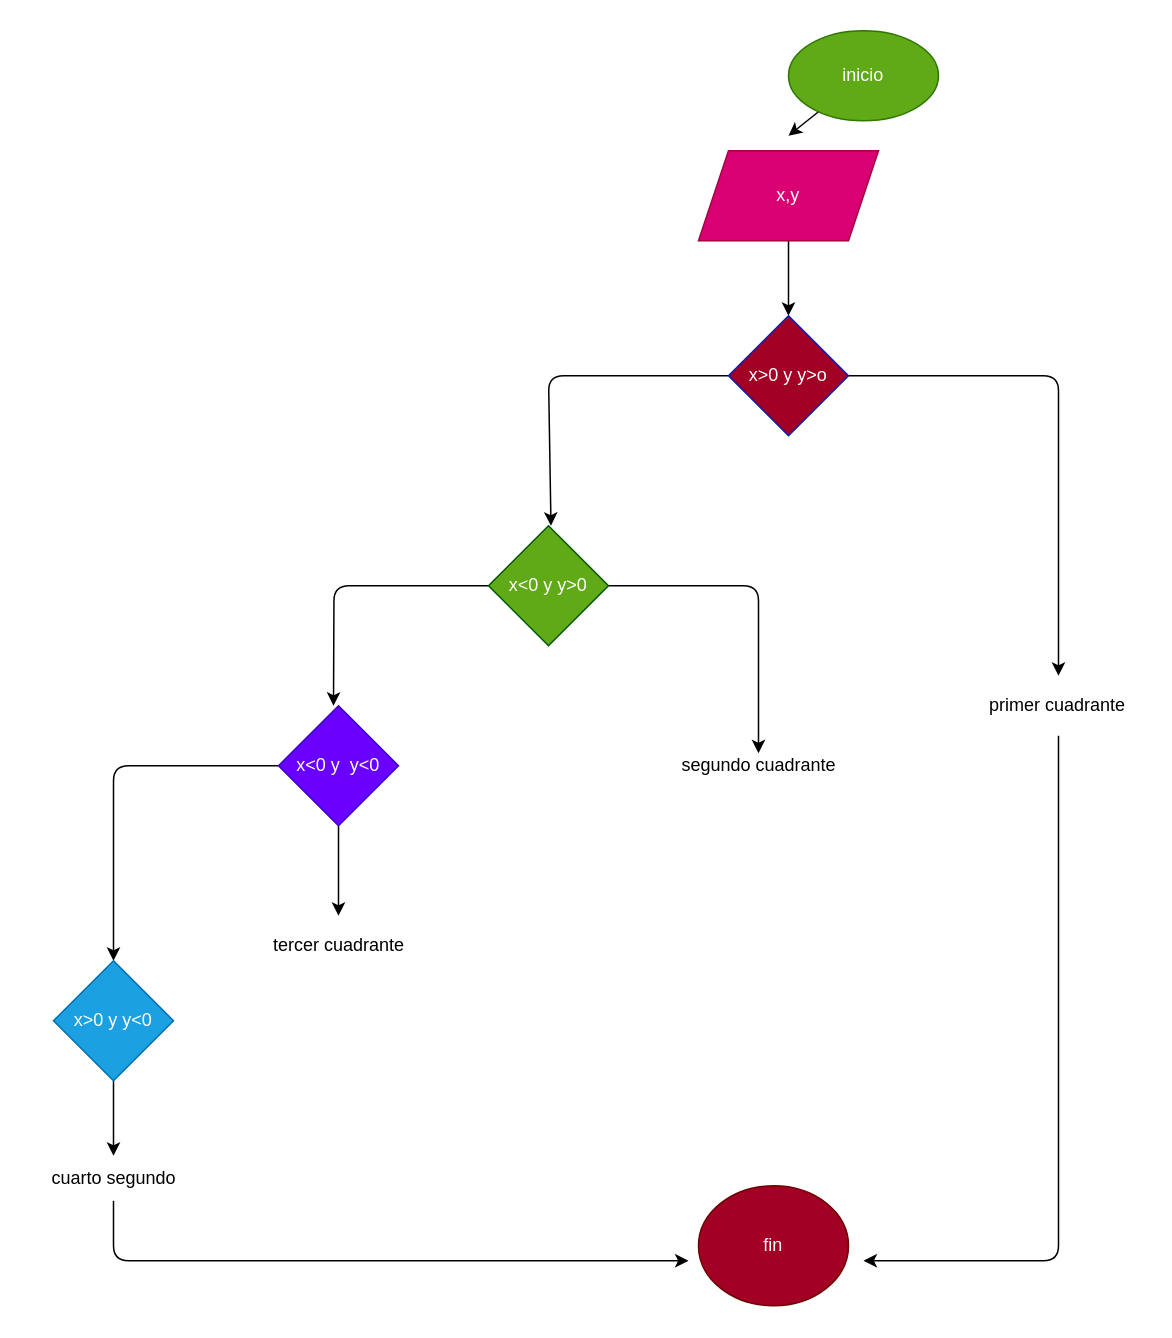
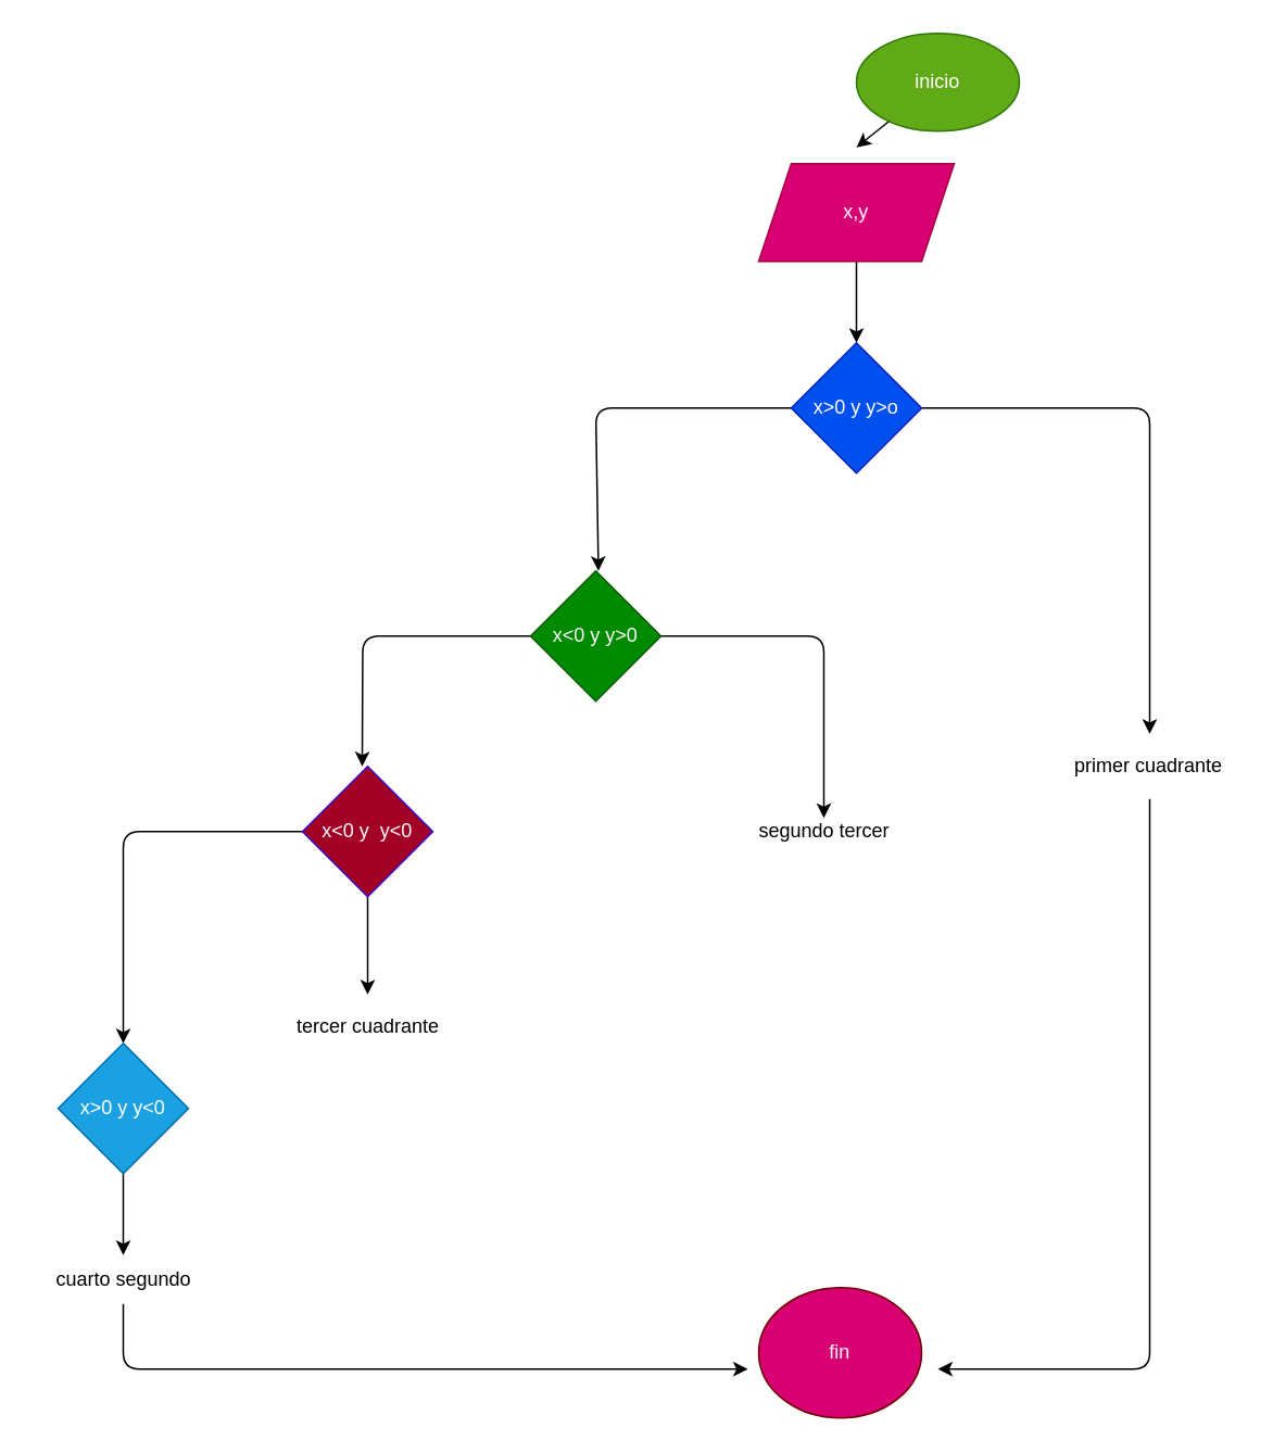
  <mxCell id="0" />
  <mxCell id="1" parent="0" />
  <mxCell id="2" style="edgeStyle=none;html=1;" edge="1" parent="1" source="3"><mxGeometry relative="1" as="geometry"><mxPoint x="525" y="90" as="targetPoint" /></mxGeometry></mxCell>
  <mxCell id="3" value="inicio" style="ellipse;whiteSpace=wrap;html=1;fillColor=#60a917;fontColor=#ffffff;strokeColor=#2D7600;" vertex="1" parent="1"><mxGeometry x="525" y="20" width="100" height="60" as="geometry" /></mxCell>
  <mxCell id="4" style="edgeStyle=none;html=1;" edge="1" parent="1" source="5"><mxGeometry relative="1" as="geometry"><mxPoint x="525" y="210" as="targetPoint" /></mxGeometry></mxCell>
  <mxCell id="5" value="x,y" style="shape=parallelogram;perimeter=parallelogramPerimeter;whiteSpace=wrap;html=1;fixedSize=1;fillColor=#d80073;fontColor=#ffffff;strokeColor=#A50040;" vertex="1" parent="1"><mxGeometry x="465" y="100" width="120" height="60" as="geometry" /></mxCell>
  <mxCell id="6" style="edgeStyle=none;html=1;" edge="1" parent="1" source="8"><mxGeometry relative="1" as="geometry"><mxPoint x="366.667" y="350" as="targetPoint" /><Array as="points"><mxPoint x="365" y="250" /></Array></mxGeometry></mxCell>
  <mxCell id="7" style="edgeStyle=none;html=1;" edge="1" parent="1" source="8"><mxGeometry relative="1" as="geometry"><mxPoint x="705" y="450" as="targetPoint" /><Array as="points"><mxPoint x="705" y="250" /></Array></mxGeometry></mxCell>
- <mxCell id="8" value="x&amp;gt;0 y y&amp;gt;o" style="rhombus;whiteSpace=wrap;html=1;fillColor=#a20025;fontColor=#ffffff;strokeColor=#001DBC;" vertex="1" parent="1"><mxGeometry x="485" y="210" width="80" height="80" as="geometry" /></mxCell>
+ <mxCell id="8" value="x&amp;gt;0 y y&amp;gt;o" style="rhombus;whiteSpace=wrap;html=1;fillColor=#0050ef;fontColor=#ffffff;strokeColor=#001DBC;" vertex="1" parent="1"><mxGeometry x="485" y="210" width="80" height="80" as="geometry" /></mxCell>
  <mxCell id="9" style="edgeStyle=none;html=1;" edge="1" parent="1" source="11"><mxGeometry relative="1" as="geometry"><mxPoint x="221.667" y="470" as="targetPoint" /><Array as="points"><mxPoint x="222" y="390" /></Array></mxGeometry></mxCell>
  <mxCell id="10" style="edgeStyle=none;html=1;" edge="1" parent="1" source="11"><mxGeometry relative="1" as="geometry"><mxPoint x="505" y="501.667" as="targetPoint" /><Array as="points"><mxPoint x="505" y="390" /></Array></mxGeometry></mxCell>
- <mxCell id="11" value="x&amp;lt;0 y y&amp;gt;0" style="rhombus;whiteSpace=wrap;html=1;fillColor=#60a917;fontColor=#ffffff;strokeColor=#005700;" vertex="1" parent="1"><mxGeometry x="325" y="350" width="80" height="80" as="geometry" /></mxCell>
+ <mxCell id="11" value="x&amp;lt;0 y y&amp;gt;0" style="rhombus;whiteSpace=wrap;html=1;fillColor=#008a00;fontColor=#ffffff;strokeColor=#005700;" vertex="1" parent="1"><mxGeometry x="325" y="350" width="80" height="80" as="geometry" /></mxCell>
  <mxCell id="12" style="edgeStyle=none;html=1;" edge="1" parent="1" source="14"><mxGeometry relative="1" as="geometry"><mxPoint x="225" y="610" as="targetPoint" /></mxGeometry></mxCell>
  <mxCell id="13" style="edgeStyle=none;html=1;" edge="1" parent="1" source="14"><mxGeometry relative="1" as="geometry"><mxPoint x="75" y="640" as="targetPoint" /><Array as="points"><mxPoint x="75" y="510" /></Array></mxGeometry></mxCell>
- <mxCell id="14" value="x&amp;lt;0 y&amp;nbsp; y&amp;lt;0" style="rhombus;whiteSpace=wrap;html=1;fillColor=#6a00ff;fontColor=#ffffff;strokeColor=#3700CC;" vertex="1" parent="1"><mxGeometry x="185" y="470" width="80" height="80" as="geometry" /></mxCell>
+ <mxCell id="14" value="x&amp;lt;0 y&amp;nbsp; y&amp;lt;0" style="rhombus;whiteSpace=wrap;html=1;fillColor=#a20025;fontColor=#ffffff;strokeColor=#3700CC;" vertex="1" parent="1"><mxGeometry x="185" y="470" width="80" height="80" as="geometry" /></mxCell>
  <mxCell id="15" style="edgeStyle=none;html=1;" edge="1" parent="1"><mxGeometry relative="1" as="geometry"><mxPoint x="575" y="840" as="targetPoint" /><mxPoint x="705" y="490" as="sourcePoint" /><Array as="points"><mxPoint x="705" y="840" /></Array></mxGeometry></mxCell>
  <mxCell id="16" value="primer cuadrante" style="text;html=1;align=center;verticalAlign=middle;resizable=0;points=[];autosize=1;strokeColor=none;fillColor=none;" vertex="1" parent="1"><mxGeometry x="649" y="455" width="110" height="30" as="geometry" /></mxCell>
- <mxCell id="17" value="fin" style="ellipse;whiteSpace=wrap;html=1;fillColor=#a20025;fontColor=#ffffff;strokeColor=#6F0000;" vertex="1" parent="1"><mxGeometry x="465" y="790" width="100" height="80" as="geometry" /></mxCell>
- <mxCell id="18" value="segundo cuadrante" style="text;html=1;align=center;verticalAlign=middle;resizable=0;points=[];autosize=1;strokeColor=none;fillColor=none;" vertex="1" parent="1"><mxGeometry x="440" y="495" width="130" height="30" as="geometry" /></mxCell>
+ <mxCell id="17" value="fin" style="ellipse;whiteSpace=wrap;html=1;fillColor=#d80073;fontColor=#ffffff;strokeColor=#6F0000;" vertex="1" parent="1"><mxGeometry x="465" y="790" width="100" height="80" as="geometry" /></mxCell>
+ <mxCell id="18" value="segundo tercer" style="text;html=1;align=center;verticalAlign=middle;resizable=0;points=[];autosize=1;strokeColor=none;fillColor=none;" vertex="1" parent="1"><mxGeometry x="440" y="495" width="130" height="30" as="geometry" /></mxCell>
  <mxCell id="19" value="tercer cuadrante" style="text;html=1;align=center;verticalAlign=middle;resizable=0;points=[];autosize=1;strokeColor=none;fillColor=none;" vertex="1" parent="1"><mxGeometry x="170" y="615" width="110" height="30" as="geometry" /></mxCell>
  <mxCell id="20" style="edgeStyle=none;html=1;exitX=0.5;exitY=1;exitDx=0;exitDy=0;" edge="1" parent="1" source="21"><mxGeometry relative="1" as="geometry"><mxPoint x="75" y="770" as="targetPoint" /></mxGeometry></mxCell>
  <mxCell id="21" value="x&amp;gt;0 y y&amp;lt;0" style="rhombus;whiteSpace=wrap;html=1;fillColor=#1ba1e2;fontColor=#ffffff;strokeColor=#006EAF;" vertex="1" parent="1"><mxGeometry x="35" y="640" width="80" height="80" as="geometry" /></mxCell>
  <mxCell id="22" style="edgeStyle=none;html=1;exitX=0.5;exitY=1;exitDx=0;exitDy=0;exitPerimeter=0;" edge="1" parent="1" source="23"><mxGeometry relative="1" as="geometry"><mxPoint x="458.333" y="840" as="targetPoint" /><mxPoint x="75" y="810" as="sourcePoint" /><Array as="points"><mxPoint x="75" y="840" /></Array></mxGeometry></mxCell>
  <mxCell id="23" value="cuarto segundo" style="text;html=1;align=center;verticalAlign=middle;resizable=0;points=[];autosize=1;strokeColor=none;fillColor=none;" vertex="1" parent="1"><mxGeometry x="20" y="770" width="110" height="30" as="geometry" /></mxCell>
